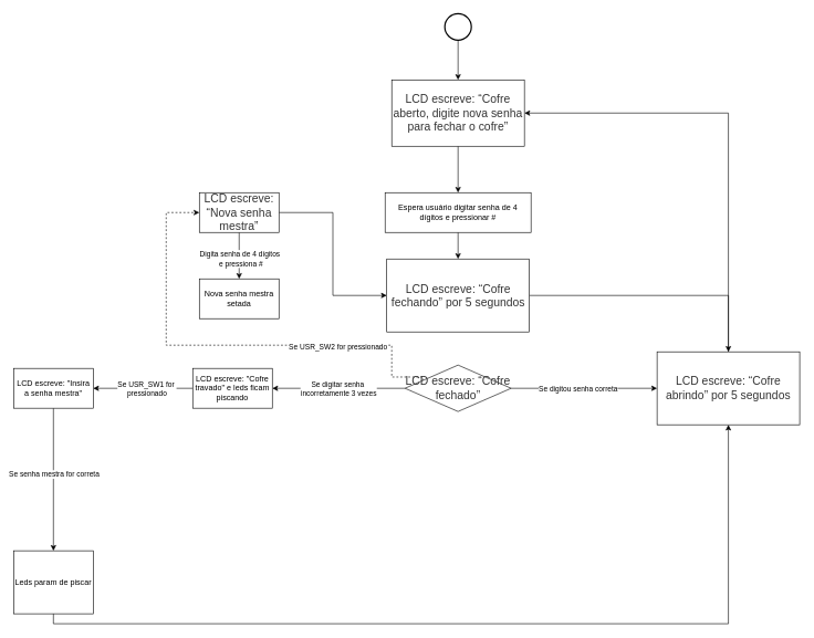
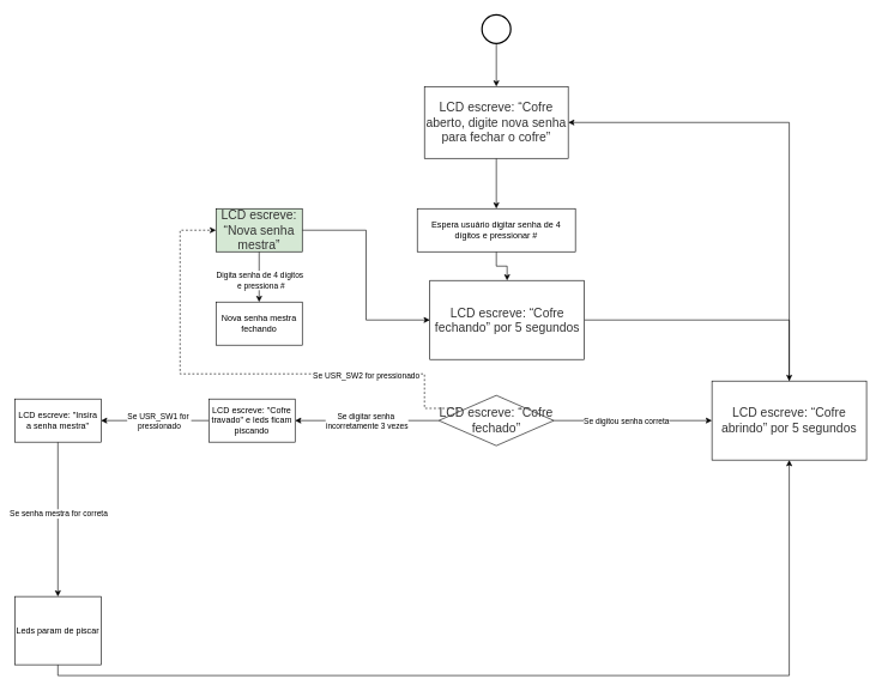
  <mxCell id="0" />
  <mxCell id="1" parent="0" />
  <mxCell id="2" value="" style="edgeStyle=orthogonalEdgeStyle;rounded=0;orthogonalLoop=1;jettySize=auto;html=1;entryX=0.5;entryY=0;entryDx=0;entryDy=0;" parent="1" source="3" target="31" edge="1"><mxGeometry relative="1" as="geometry" /></mxCell>
  <mxCell id="3" value="&lt;span id=&quot;docs-internal-guid-59f3592b-7fff-c9df-cbbb-19d2694f21c2&quot; style=&quot;font-size:13pt;font-family:Calibri,sans-serif;color:#333333;background-color:transparent;font-weight:400;font-style:normal;font-variant:normal;text-decoration:none;vertical-align:baseline;white-space:pre;white-space:pre-wrap;&quot;&gt;LCD escreve: “Cofre aberto, digite nova senha para fechar o cofre”&lt;/span&gt;" style="rounded=0;whiteSpace=wrap;html=1;" parent="1" vertex="1"><mxGeometry x="590" y="120" width="200" height="100" as="geometry" /></mxCell>
  <mxCell id="4" style="edgeStyle=orthogonalEdgeStyle;rounded=0;orthogonalLoop=1;jettySize=auto;html=1;exitX=0.5;exitY=1;exitDx=0;exitDy=0;exitPerimeter=0;entryX=0.5;entryY=0;entryDx=0;entryDy=0;" parent="1" source="5" target="3" edge="1"><mxGeometry relative="1" as="geometry" /></mxCell>
  <mxCell id="5" value="" style="strokeWidth=2;html=1;shape=mxgraph.flowchart.start_2;whiteSpace=wrap;" parent="1" vertex="1"><mxGeometry x="670" y="20" width="40" height="40" as="geometry" /></mxCell>
  <mxCell id="6" value="" style="edgeStyle=orthogonalEdgeStyle;rounded=0;orthogonalLoop=1;jettySize=auto;html=1;" parent="1" source="7" target="16" edge="1"><mxGeometry relative="1" as="geometry" /></mxCell>
- <mxCell id="7" value="&lt;span id=&quot;docs-internal-guid-59f3592b-7fff-c9df-cbbb-19d2694f21c2&quot; style=&quot;font-size:13pt;font-family:Calibri,sans-serif;color:#333333;background-color:transparent;font-weight:400;font-style:normal;font-variant:normal;text-decoration:none;vertical-align:baseline;white-space:pre;white-space:pre-wrap;&quot;&gt;LCD escreve: &lt;/span&gt;&lt;span id=&quot;docs-internal-guid-6c4bf1d7-7fff-f938-3a2f-f0fb4740b3ce&quot; style=&quot;font-size:13pt;font-family:Calibri,sans-serif;color:#333333;background-color:transparent;font-weight:400;font-style:normal;font-variant:normal;text-decoration:none;vertical-align:baseline;white-space:pre;white-space:pre-wrap;&quot;&gt;“Cofre fechando” por 5 segundos&lt;/span&gt;" style="whiteSpace=wrap;html=1;" parent="1" vertex="1"><mxGeometry x="582.5" y="390" width="215" height="110" as="geometry" /></mxCell>
+ <mxCell id="7" value="&lt;span id=&quot;docs-internal-guid-59f3592b-7fff-c9df-cbbb-19d2694f21c2&quot; style=&quot;font-size:13pt;font-family:Calibri,sans-serif;color:#333333;background-color:transparent;font-weight:400;font-style:normal;font-variant:normal;text-decoration:none;vertical-align:baseline;white-space:pre;white-space:pre-wrap;&quot;&gt;LCD escreve: &lt;/span&gt;&lt;span id=&quot;docs-internal-guid-6c4bf1d7-7fff-f938-3a2f-f0fb4740b3ce&quot; style=&quot;font-size:13pt;font-family:Calibri,sans-serif;color:#333333;background-color:transparent;font-weight:400;font-style:normal;font-variant:normal;text-decoration:none;vertical-align:baseline;white-space:pre;white-space:pre-wrap;&quot;&gt;“Cofre fechando” por 5 segundos&lt;/span&gt;" style="whiteSpace=wrap;html=1;" parent="1" vertex="1"><mxGeometry x="597.5" y="390" width="215" height="110" as="geometry" /></mxCell>
  <mxCell id="8" style="edgeStyle=orthogonalEdgeStyle;rounded=0;orthogonalLoop=1;jettySize=auto;html=1;exitX=1;exitY=0.5;exitDx=0;exitDy=0;entryX=0;entryY=0.5;entryDx=0;entryDy=0;" parent="1" source="14" target="16" edge="1"><mxGeometry relative="1" as="geometry"><mxPoint x="910" y="680" as="targetPoint" /></mxGeometry></mxCell>
  <mxCell id="9" value="Se digitou senha correta" style="edgeLabel;html=1;align=center;verticalAlign=middle;resizable=0;points=[];" parent="8" vertex="1" connectable="0"><mxGeometry x="-0.294" y="-1" relative="1" as="geometry"><mxPoint x="22" y="-1" as="offset" /></mxGeometry></mxCell>
  <mxCell id="10" style="edgeStyle=orthogonalEdgeStyle;rounded=0;orthogonalLoop=1;jettySize=auto;html=1;entryX=1;entryY=0.5;entryDx=0;entryDy=0;" parent="1" source="14" target="24" edge="1"><mxGeometry relative="1" as="geometry" /></mxCell>
  <mxCell id="11" value="&lt;div&gt;Se digitar senha&amp;nbsp;&lt;/div&gt;&lt;div&gt;incorretamente 3 vezes&lt;/div&gt;" style="edgeLabel;html=1;align=center;verticalAlign=middle;resizable=0;points=[];" parent="10" vertex="1" connectable="0"><mxGeometry x="0.308" y="2" relative="1" as="geometry"><mxPoint x="30" y="-2" as="offset" /></mxGeometry></mxCell>
  <mxCell id="12" style="edgeStyle=orthogonalEdgeStyle;rounded=0;orthogonalLoop=1;jettySize=auto;html=1;exitX=0;exitY=0.25;exitDx=0;exitDy=0;entryX=0;entryY=0.5;entryDx=0;entryDy=0;dashed=1;" edge="1" parent="1" source="14" target="20"><mxGeometry relative="1" as="geometry"><Array as="points"><mxPoint x="590" y="568" /><mxPoint x="590" y="520" /><mxPoint x="250" y="520" /><mxPoint x="250" y="320" /></Array></mxGeometry></mxCell>
  <mxCell id="13" value="Se USR_SW2 for pressionado" style="edgeLabel;html=1;align=center;verticalAlign=middle;resizable=0;points=[];" vertex="1" connectable="0" parent="12"><mxGeometry x="-0.472" y="2" relative="1" as="geometry"><mxPoint as="offset" /></mxGeometry></mxCell>
  <mxCell id="14" value="&lt;span id=&quot;docs-internal-guid-6211d3e0-7fff-865d-630a-0e5072d78f76&quot; style=&quot;font-size:13pt;font-family:Calibri,sans-serif;color:#333333;background-color:transparent;font-weight:400;font-style:normal;font-variant:normal;text-decoration:none;vertical-align:baseline;white-space:pre;white-space:pre-wrap;&quot;&gt;LCD escreve: “Cofre fechado”&lt;/span&gt;" style="rhombus;whiteSpace=wrap;html=1;" parent="1" vertex="1"><mxGeometry x="610" y="550" width="160" height="70" as="geometry" /></mxCell>
  <mxCell id="15" style="edgeStyle=orthogonalEdgeStyle;rounded=0;orthogonalLoop=1;jettySize=auto;html=1;exitX=0.5;exitY=0;exitDx=0;exitDy=0;entryX=1;entryY=0.5;entryDx=0;entryDy=0;" parent="1" source="16" target="3" edge="1"><mxGeometry relative="1" as="geometry" /></mxCell>
  <mxCell id="16" value="&lt;span id=&quot;docs-internal-guid-59f3592b-7fff-c9df-cbbb-19d2694f21c2&quot; style=&quot;font-size:13pt;font-family:Calibri,sans-serif;color:#333333;background-color:transparent;font-weight:400;font-style:normal;font-variant:normal;text-decoration:none;vertical-align:baseline;white-space:pre;white-space:pre-wrap;&quot;&gt;LCD escreve: &lt;/span&gt;&lt;span id=&quot;docs-internal-guid-6c4bf1d7-7fff-f938-3a2f-f0fb4740b3ce&quot; style=&quot;font-size:13pt;font-family:Calibri,sans-serif;color:#333333;background-color:transparent;font-weight:400;font-style:normal;font-variant:normal;text-decoration:none;vertical-align:baseline;white-space:pre;white-space:pre-wrap;&quot;&gt;“Cofre abrindo” por 5 segundos&lt;/span&gt;" style="whiteSpace=wrap;html=1;" parent="1" vertex="1"><mxGeometry x="990" y="530" width="215" height="110" as="geometry" /></mxCell>
  <mxCell id="17" value="" style="edgeStyle=orthogonalEdgeStyle;rounded=0;orthogonalLoop=1;jettySize=auto;html=1;" parent="1" source="20" target="21" edge="1"><mxGeometry relative="1" as="geometry" /></mxCell>
  <mxCell id="18" value="&lt;div&gt;Digita senha de 4 dígitos&lt;/div&gt;&lt;div&gt;&amp;nbsp;e pressiona #&lt;/div&gt;" style="edgeLabel;html=1;align=center;verticalAlign=middle;resizable=0;points=[];" parent="17" vertex="1" connectable="0"><mxGeometry x="0.126" relative="1" as="geometry"><mxPoint as="offset" /></mxGeometry></mxCell>
  <mxCell id="19" style="edgeStyle=orthogonalEdgeStyle;rounded=0;orthogonalLoop=1;jettySize=auto;html=1;exitX=1;exitY=0.5;exitDx=0;exitDy=0;entryX=0;entryY=0.5;entryDx=0;entryDy=0;" edge="1" parent="1" source="20" target="7"><mxGeometry relative="1" as="geometry" /></mxCell>
- <mxCell id="20" value="&lt;span id=&quot;docs-internal-guid-6211d3e0-7fff-865d-630a-0e5072d78f76&quot; style=&quot;font-size:13pt;font-family:Calibri,sans-serif;color:#333333;background-color:transparent;font-weight:400;font-style:normal;font-variant:normal;text-decoration:none;vertical-align:baseline;white-space:pre;white-space:pre-wrap;&quot;&gt;LCD escreve: “Nova senha mestra”&lt;/span&gt;" style="whiteSpace=wrap;html=1;" parent="1" vertex="1"><mxGeometry x="300" y="290" width="120" height="60" as="geometry" /></mxCell>
- <mxCell id="21" value="Nova senha mestra setada" style="whiteSpace=wrap;html=1;" parent="1" vertex="1"><mxGeometry x="300" y="420" width="120" height="60" as="geometry" /></mxCell>
+ <mxCell id="20" value="&lt;span id=&quot;docs-internal-guid-6211d3e0-7fff-865d-630a-0e5072d78f76&quot; style=&quot;font-size:13pt;font-family:Calibri,sans-serif;color:#333333;background-color:transparent;font-weight:400;font-style:normal;font-variant:normal;text-decoration:none;vertical-align:baseline;white-space:pre;white-space:pre-wrap;&quot;&gt;LCD escreve: “Nova senha mestra”&lt;/span&gt;" style="whiteSpace=wrap;html=1;fillColor=#d5e8d4;" parent="1" vertex="1"><mxGeometry x="300" y="290" width="120" height="60" as="geometry" /></mxCell>
+ <mxCell id="21" value="Nova senha mestra fechando" style="whiteSpace=wrap;html=1;" parent="1" vertex="1"><mxGeometry x="300" y="420" width="120" height="60" as="geometry" /></mxCell>
  <mxCell id="22" value="" style="edgeStyle=orthogonalEdgeStyle;rounded=0;orthogonalLoop=1;jettySize=auto;html=1;" parent="1" source="24" target="27" edge="1"><mxGeometry relative="1" as="geometry" /></mxCell>
  <mxCell id="23" value="&lt;div&gt;Se USR_SW1 for&amp;nbsp;&lt;/div&gt;&lt;div&gt;pressionado&lt;/div&gt;" style="edgeLabel;html=1;align=center;verticalAlign=middle;resizable=0;points=[];" parent="22" vertex="1" connectable="0"><mxGeometry x="0.245" y="-1" relative="1" as="geometry"><mxPoint x="23" y="1" as="offset" /></mxGeometry></mxCell>
  <mxCell id="24" value="LCD escreve: &quot;Cofre travado&quot; e leds ficam piscando" style="whiteSpace=wrap;html=1;" parent="1" vertex="1"><mxGeometry x="290" y="555" width="120" height="60" as="geometry" /></mxCell>
  <mxCell id="25" value="" style="edgeStyle=orthogonalEdgeStyle;rounded=0;orthogonalLoop=1;jettySize=auto;html=1;" parent="1" source="27" target="29" edge="1"><mxGeometry relative="1" as="geometry" /></mxCell>
  <mxCell id="26" value="Se senha mestra for correta" style="edgeLabel;html=1;align=center;verticalAlign=middle;resizable=0;points=[];" parent="25" vertex="1" connectable="0"><mxGeometry x="-0.083" relative="1" as="geometry"><mxPoint as="offset" /></mxGeometry></mxCell>
  <mxCell id="27" value="LCD escreve: &quot;Insira a senha mestra&quot;" style="whiteSpace=wrap;html=1;" parent="1" vertex="1"><mxGeometry x="20" y="555" width="120" height="60" as="geometry" /></mxCell>
  <mxCell id="28" style="edgeStyle=orthogonalEdgeStyle;rounded=0;orthogonalLoop=1;jettySize=auto;html=1;entryX=0.5;entryY=1;entryDx=0;entryDy=0;" parent="1" source="29" target="16" edge="1"><mxGeometry relative="1" as="geometry"><Array as="points"><mxPoint x="80" y="940" /><mxPoint x="1097" y="940" /></Array></mxGeometry></mxCell>
  <mxCell id="29" value="Leds param de piscar" style="whiteSpace=wrap;html=1;" parent="1" vertex="1"><mxGeometry x="20" y="830" width="120" height="95" as="geometry" /></mxCell>
  <mxCell id="30" value="" style="edgeStyle=orthogonalEdgeStyle;rounded=0;orthogonalLoop=1;jettySize=auto;html=1;" parent="1" source="31" target="7" edge="1"><mxGeometry relative="1" as="geometry" /></mxCell>
  <mxCell id="31" value="Espera usuário digitar senha de 4 dígitos e pressionar #" style="whiteSpace=wrap;html=1;" parent="1" vertex="1"><mxGeometry x="580" y="290" width="220" height="60" as="geometry" /></mxCell>
